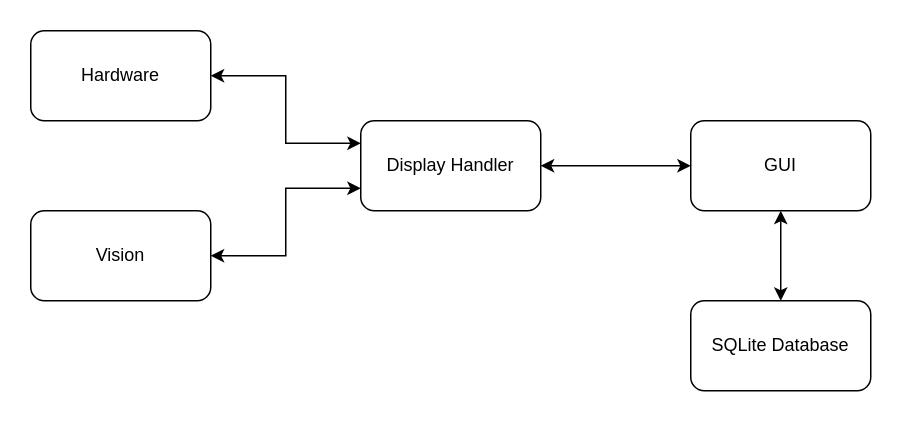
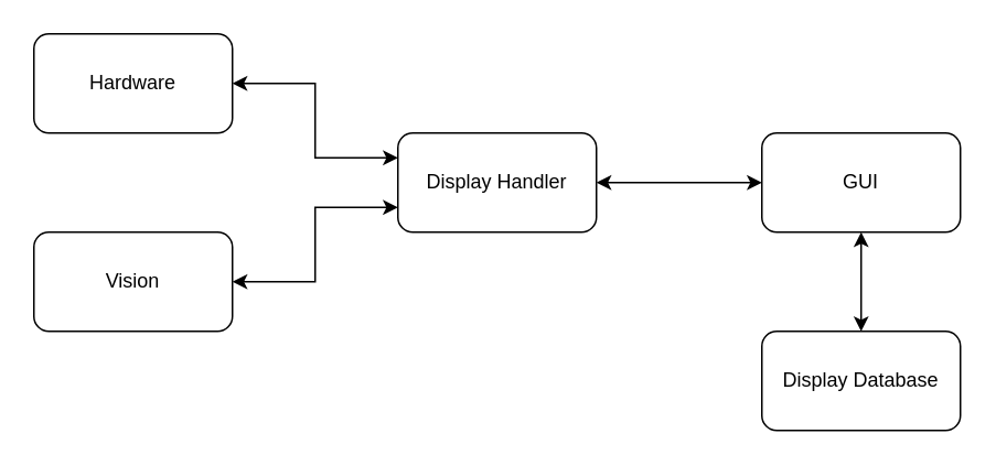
  <mxCell id="0" />
  <mxCell id="1" parent="0" />
  <mxCell id="2" style="edgeStyle=orthogonalEdgeStyle;rounded=0;orthogonalLoop=1;jettySize=auto;html=1;exitX=0.5;exitY=1;exitDx=0;exitDy=0;entryX=0.5;entryY=0;entryDx=0;entryDy=0;startArrow=classic;startFill=1;" edge="1" parent="1" source="3" target="10"><mxGeometry relative="1" as="geometry" /></mxCell>
  <mxCell id="3" value="GUI" style="rounded=1;whiteSpace=wrap;html=1;" vertex="1" parent="1"><mxGeometry x="460" y="80" width="120" height="60" as="geometry" /></mxCell>
  <mxCell id="4" style="edgeStyle=orthogonalEdgeStyle;rounded=0;orthogonalLoop=1;jettySize=auto;html=1;exitX=1;exitY=0.5;exitDx=0;exitDy=0;entryX=0;entryY=0.5;entryDx=0;entryDy=0;startArrow=classic;startFill=1;" edge="1" parent="1" source="5" target="3"><mxGeometry relative="1" as="geometry" /></mxCell>
  <mxCell id="5" value="Display Handler" style="rounded=1;whiteSpace=wrap;html=1;" vertex="1" parent="1"><mxGeometry x="240" y="80" width="120" height="60" as="geometry" /></mxCell>
  <mxCell id="6" style="edgeStyle=orthogonalEdgeStyle;rounded=0;orthogonalLoop=1;jettySize=auto;html=1;exitX=1;exitY=0.5;exitDx=0;exitDy=0;entryX=0;entryY=0.25;entryDx=0;entryDy=0;startArrow=classic;startFill=1;" edge="1" parent="1" source="7" target="5"><mxGeometry relative="1" as="geometry" /></mxCell>
  <mxCell id="7" value="Hardware" style="rounded=1;whiteSpace=wrap;html=1;" vertex="1" parent="1"><mxGeometry x="20" y="20" width="120" height="60" as="geometry" /></mxCell>
  <mxCell id="8" style="edgeStyle=orthogonalEdgeStyle;rounded=0;orthogonalLoop=1;jettySize=auto;html=1;exitX=1;exitY=0.5;exitDx=0;exitDy=0;entryX=0;entryY=0.75;entryDx=0;entryDy=0;startArrow=classic;startFill=1;" edge="1" parent="1" source="9" target="5"><mxGeometry relative="1" as="geometry" /></mxCell>
  <mxCell id="9" value="Vision" style="rounded=1;whiteSpace=wrap;html=1;" vertex="1" parent="1"><mxGeometry x="20" y="140" width="120" height="60" as="geometry" /></mxCell>
- <mxCell id="10" value="SQLite Database" style="rounded=1;whiteSpace=wrap;html=1;" vertex="1" parent="1"><mxGeometry x="460" y="200" width="120" height="60" as="geometry" /></mxCell>
+ <mxCell id="10" value="Display Database" style="rounded=1;whiteSpace=wrap;html=1;" vertex="1" parent="1"><mxGeometry x="460" y="200" width="120" height="60" as="geometry" /></mxCell>
